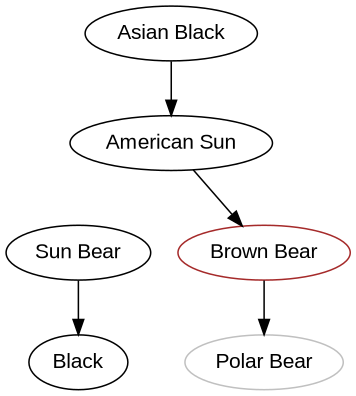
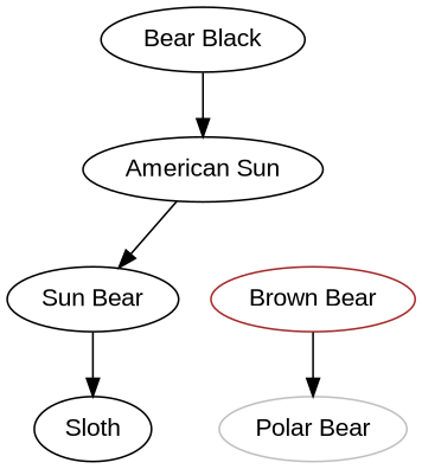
  digraph {
    fontname="Liberation Sans"
    node [fontname="Liberation Sans"]
    edge [fontname="Liberation Sans"]
    "Sun Bear"
-   Sloth [label=Black]
+   Sloth
    n3 [label="American Sun"]
-   "Asian Black"
+   "Asian Black" [label="Bear Black"]
    "Brown Bear" [color=brown]
    "Polar Bear" [color=gray]
    "Sun Bear" -> Sloth
-   n3 -> "Brown Bear"
+   n3 -> "Sun Bear"
    "Asian Black" -> n3
    "Brown Bear" -> "Polar Bear"
  }
